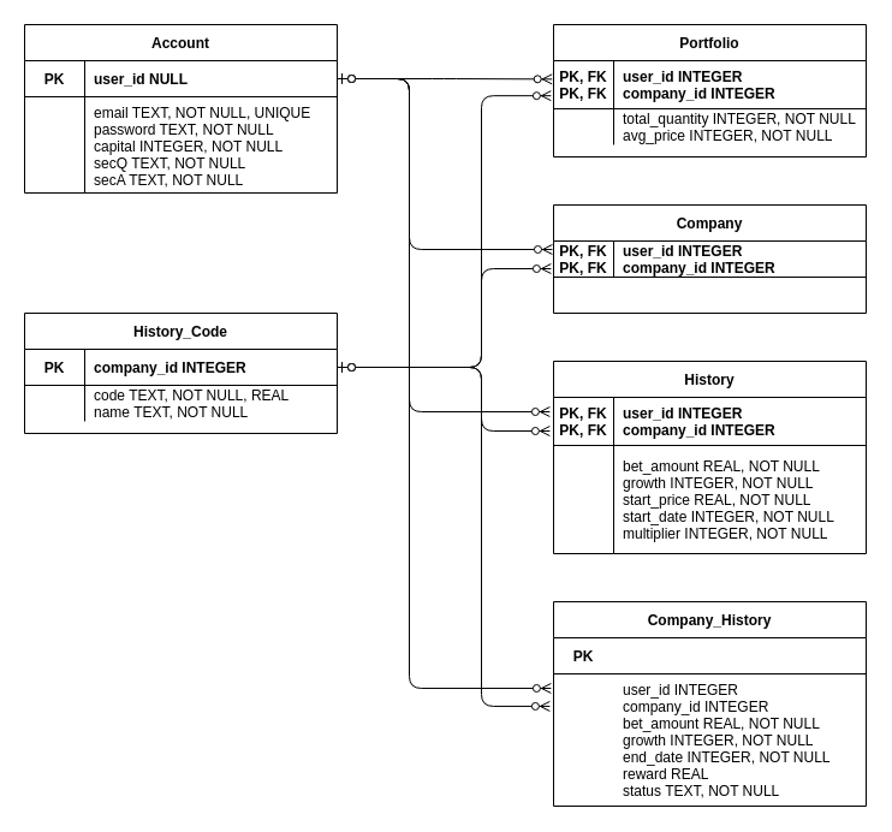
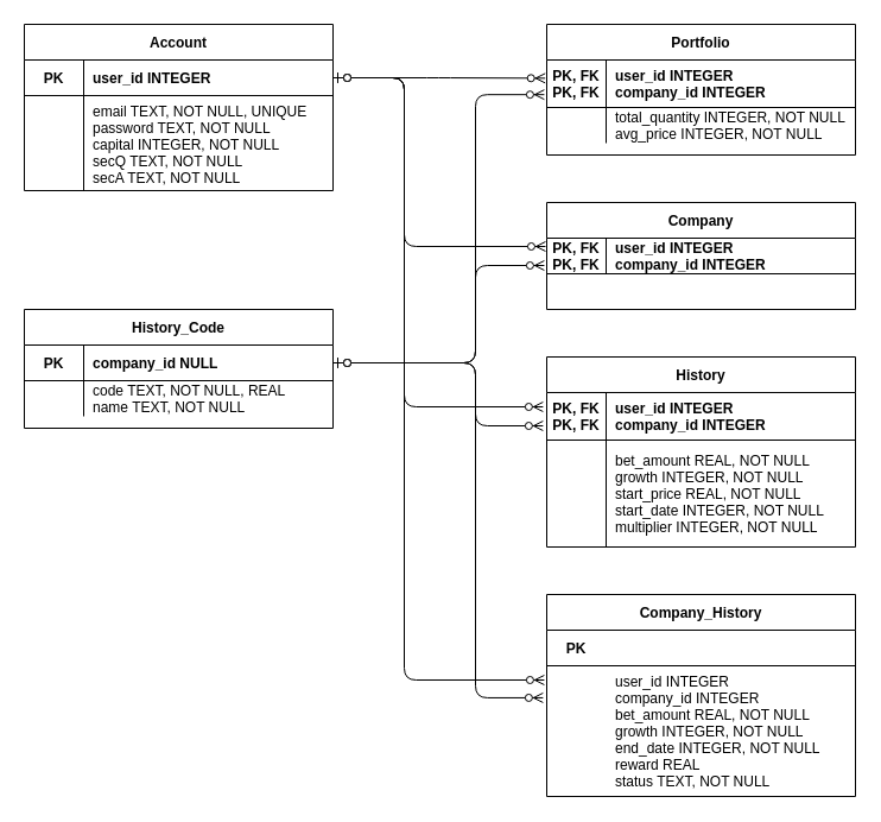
  <mxCell id="0" />
  <mxCell id="1" parent="0" />
  <mxCell id="2" value="Portfolio" style="shape=table;startSize=30;container=1;collapsible=1;childLayout=tableLayout;fixedRows=1;rowLines=0;fontStyle=1;align=center;resizeLast=1;" parent="1" vertex="1"><mxGeometry x="460" y="20" width="260" height="110" as="geometry" /></mxCell>
  <mxCell id="3" value="" style="shape=partialRectangle;collapsible=0;dropTarget=0;pointerEvents=0;fillColor=none;points=[[0,0.5],[1,0.5]];portConstraint=eastwest;top=0;left=0;right=0;bottom=1;" parent="2" vertex="1"><mxGeometry y="30" width="260" height="40" as="geometry" /></mxCell>
  <mxCell id="4" value="PK, FK&#10;PK, FK" style="shape=partialRectangle;overflow=hidden;connectable=0;fillColor=none;top=0;left=0;bottom=0;right=0;fontStyle=1;" parent="3" vertex="1"><mxGeometry width="50" height="40" as="geometry" /></mxCell>
  <mxCell id="5" value="user_id INTEGER&#10;company_id INTEGER" style="shape=partialRectangle;overflow=hidden;connectable=0;fillColor=none;top=0;left=0;bottom=0;right=0;align=left;spacingLeft=6;fontStyle=1;" parent="3" vertex="1"><mxGeometry x="50" width="210" height="40" as="geometry" /></mxCell>
  <mxCell id="6" value="" style="shape=partialRectangle;collapsible=0;dropTarget=0;pointerEvents=0;fillColor=none;points=[[0,0.5],[1,0.5]];portConstraint=eastwest;top=0;left=0;right=0;bottom=0;" parent="2" vertex="1"><mxGeometry y="70" width="260" height="30" as="geometry" /></mxCell>
  <mxCell id="7" value="" style="shape=partialRectangle;overflow=hidden;connectable=0;fillColor=none;top=0;left=0;bottom=0;right=0;" parent="6" vertex="1"><mxGeometry width="50" height="30" as="geometry" /></mxCell>
  <mxCell id="8" value="total_quantity INTEGER, NOT NULL&#10;avg_price INTEGER, NOT NULL&#10;" style="shape=partialRectangle;overflow=hidden;connectable=0;fillColor=none;top=0;left=0;bottom=0;right=0;align=left;spacingLeft=6;" parent="6" vertex="1"><mxGeometry x="50" width="210" height="30" as="geometry" /></mxCell>
  <mxCell id="9" value="" style="fontSize=12;html=1;endArrow=ERzeroToMany;startArrow=ERzeroToOne;edgeStyle=elbowEdgeStyle;exitX=1;exitY=0.5;exitDx=0;exitDy=0;entryX=-0.005;entryY=0.384;entryDx=0;entryDy=0;entryPerimeter=0;" parent="1" source="11" target="3" edge="1"><mxGeometry width="100" height="100" relative="1" as="geometry"><mxPoint x="729.22" y="85" as="sourcePoint" /><mxPoint x="640" y="179.16" as="targetPoint" /></mxGeometry></mxCell>
  <mxCell id="10" value="Account" style="shape=table;startSize=30;container=1;collapsible=1;childLayout=tableLayout;fixedRows=1;rowLines=0;fontStyle=1;align=center;resizeLast=1;" parent="1" vertex="1"><mxGeometry x="20" y="20" width="260" height="140" as="geometry" /></mxCell>
  <mxCell id="11" value="" style="shape=partialRectangle;collapsible=0;dropTarget=0;pointerEvents=0;fillColor=none;points=[[0,0.5],[1,0.5]];portConstraint=eastwest;top=0;left=0;right=0;bottom=1;" parent="10" vertex="1"><mxGeometry y="30" width="260" height="30" as="geometry" /></mxCell>
  <mxCell id="12" value="PK" style="shape=partialRectangle;overflow=hidden;connectable=0;fillColor=none;top=0;left=0;bottom=0;right=0;fontStyle=1;" parent="11" vertex="1"><mxGeometry width="50" height="30" as="geometry" /></mxCell>
- <mxCell id="13" value="user_id NULL" style="shape=partialRectangle;overflow=hidden;connectable=0;fillColor=none;top=0;left=0;bottom=0;right=0;align=left;spacingLeft=6;fontStyle=1;" parent="11" vertex="1"><mxGeometry x="50" width="210" height="30" as="geometry" /></mxCell>
+ <mxCell id="13" value="user_id INTEGER" style="shape=partialRectangle;overflow=hidden;connectable=0;fillColor=none;top=0;left=0;bottom=0;right=0;align=left;spacingLeft=6;fontStyle=1;" parent="11" vertex="1"><mxGeometry x="50" width="210" height="30" as="geometry" /></mxCell>
  <mxCell id="14" value="" style="shape=partialRectangle;collapsible=0;dropTarget=0;pointerEvents=0;fillColor=none;points=[[0,0.5],[1,0.5]];portConstraint=eastwest;top=0;left=0;right=0;bottom=0;" parent="10" vertex="1"><mxGeometry y="60" width="260" height="80" as="geometry" /></mxCell>
  <mxCell id="15" value="" style="shape=partialRectangle;overflow=hidden;connectable=0;fillColor=none;top=0;left=0;bottom=0;right=0;" parent="14" vertex="1"><mxGeometry width="50" height="80" as="geometry" /></mxCell>
  <mxCell id="16" value="email TEXT, NOT NULL, UNIQUE&#10;password TEXT, NOT NULL&#10;capital INTEGER, NOT NULL&#10;secQ TEXT, NOT NULL&#10;secA TEXT, NOT NULL&#10;" style="shape=partialRectangle;overflow=hidden;connectable=0;fillColor=none;top=0;left=0;bottom=0;right=0;align=left;spacingLeft=6;verticalAlign=top;" parent="14" vertex="1"><mxGeometry x="50" width="210" height="80" as="geometry" /></mxCell>
  <mxCell id="17" value="History_Code" style="shape=table;startSize=30;container=1;collapsible=1;childLayout=tableLayout;fixedRows=1;rowLines=0;fontStyle=1;align=center;resizeLast=1;" parent="1" vertex="1"><mxGeometry x="20" y="260" width="260" height="100" as="geometry" /></mxCell>
  <mxCell id="18" value="" style="shape=partialRectangle;collapsible=0;dropTarget=0;pointerEvents=0;fillColor=none;points=[[0,0.5],[1,0.5]];portConstraint=eastwest;top=0;left=0;right=0;bottom=1;" parent="17" vertex="1"><mxGeometry y="30" width="260" height="30" as="geometry" /></mxCell>
  <mxCell id="19" value="PK" style="shape=partialRectangle;overflow=hidden;connectable=0;fillColor=none;top=0;left=0;bottom=0;right=0;fontStyle=1;" parent="18" vertex="1"><mxGeometry width="50" height="30" as="geometry" /></mxCell>
- <mxCell id="20" value="company_id INTEGER" style="shape=partialRectangle;overflow=hidden;connectable=0;fillColor=none;top=0;left=0;bottom=0;right=0;align=left;spacingLeft=6;fontStyle=1;" parent="18" vertex="1"><mxGeometry x="50" width="210" height="30" as="geometry" /></mxCell>
+ <mxCell id="20" value="company_id NULL" style="shape=partialRectangle;overflow=hidden;connectable=0;fillColor=none;top=0;left=0;bottom=0;right=0;align=left;spacingLeft=6;fontStyle=1;" parent="18" vertex="1"><mxGeometry x="50" width="210" height="30" as="geometry" /></mxCell>
  <mxCell id="21" value="" style="shape=partialRectangle;collapsible=0;dropTarget=0;pointerEvents=0;fillColor=none;points=[[0,0.5],[1,0.5]];portConstraint=eastwest;top=0;left=0;right=0;bottom=0;" parent="17" vertex="1"><mxGeometry y="60" width="260" height="30" as="geometry" /></mxCell>
  <mxCell id="22" value="" style="shape=partialRectangle;overflow=hidden;connectable=0;fillColor=none;top=0;left=0;bottom=0;right=0;" parent="21" vertex="1"><mxGeometry width="50" height="30" as="geometry" /></mxCell>
  <mxCell id="23" value="code TEXT, NOT NULL, REAL&#10;name TEXT, NOT NULL&#10;" style="shape=partialRectangle;overflow=hidden;connectable=0;fillColor=none;top=0;left=0;bottom=0;right=0;align=left;spacingLeft=6;" parent="21" vertex="1"><mxGeometry x="50" width="210" height="30" as="geometry" /></mxCell>
  <mxCell id="24" value="Company" style="shape=table;startSize=30;container=1;collapsible=1;childLayout=tableLayout;fixedRows=1;rowLines=0;fontStyle=1;align=center;resizeLast=1;" parent="1" vertex="1"><mxGeometry x="460" y="170" width="260" height="90" as="geometry" /></mxCell>
  <mxCell id="25" value="" style="shape=partialRectangle;collapsible=0;dropTarget=0;pointerEvents=0;fillColor=none;points=[[0,0.5],[1,0.5]];portConstraint=eastwest;top=0;left=0;right=0;bottom=1;" parent="24" vertex="1"><mxGeometry y="30" width="260" height="30" as="geometry" /></mxCell>
  <mxCell id="26" value="PK, FK&#10;PK, FK" style="shape=partialRectangle;overflow=hidden;connectable=0;fillColor=none;top=0;left=0;bottom=0;right=0;fontStyle=1;" parent="25" vertex="1"><mxGeometry width="50" height="30" as="geometry" /></mxCell>
  <mxCell id="27" value="user_id INTEGER&#10;company_id INTEGER" style="shape=partialRectangle;overflow=hidden;connectable=0;fillColor=none;top=0;left=0;bottom=0;right=0;align=left;spacingLeft=6;fontStyle=1;" parent="25" vertex="1"><mxGeometry x="50" width="210" height="30" as="geometry" /></mxCell>
  <mxCell id="28" value="" style="shape=partialRectangle;collapsible=0;dropTarget=0;pointerEvents=0;fillColor=none;points=[[0,0.5],[1,0.5]];portConstraint=eastwest;top=0;left=0;right=0;bottom=0;" parent="24" vertex="1"><mxGeometry y="60" width="260" height="30" as="geometry" /></mxCell>
  <mxCell id="29" value="" style="shape=partialRectangle;overflow=hidden;connectable=0;fillColor=none;top=0;left=0;bottom=0;right=0;" parent="28" vertex="1"><mxGeometry width="50" height="30" as="geometry" /></mxCell>
  <mxCell id="30" value="" style="fontSize=12;html=1;endArrow=ERzeroToMany;startArrow=ERzeroToOne;edgeStyle=elbowEdgeStyle;exitX=1;exitY=0.5;exitDx=0;exitDy=0;entryX=-0.004;entryY=0.233;entryDx=0;entryDy=0;entryPerimeter=0;" parent="1" source="11" target="25" edge="1"><mxGeometry width="100" height="100" relative="1" as="geometry"><mxPoint x="281.3" y="217" as="sourcePoint" /><mxPoint x="460" y="217.36" as="targetPoint" /><Array as="points"><mxPoint x="340" y="150" /></Array></mxGeometry></mxCell>
  <mxCell id="31" value="" style="fontSize=12;html=1;endArrow=ERzeroToMany;startArrow=ERzeroToOne;edgeStyle=elbowEdgeStyle;exitX=1;exitY=0.5;exitDx=0;exitDy=0;entryX=-0.012;entryY=0.3;entryDx=0;entryDy=0;entryPerimeter=0;" parent="1" source="11" target="41" edge="1"><mxGeometry width="100" height="100" relative="1" as="geometry"><mxPoint x="270" y="178" as="sourcePoint" /><mxPoint x="459" y="403" as="targetPoint" /><Array as="points"><mxPoint x="340" y="230" /></Array></mxGeometry></mxCell>
  <mxCell id="32" value="" style="fontSize=12;html=1;endArrow=ERzeroToMany;startArrow=ERzeroToOne;edgeStyle=elbowEdgeStyle;exitX=1;exitY=0.5;exitDx=0;exitDy=0;entryX=-0.008;entryY=0.729;entryDx=0;entryDy=0;entryPerimeter=0;" parent="1" source="18" target="3" edge="1"><mxGeometry width="100" height="100" relative="1" as="geometry"><mxPoint x="280" y="65" as="sourcePoint" /><mxPoint x="459" y="403" as="targetPoint" /><Array as="points"><mxPoint x="400" y="190" /></Array></mxGeometry></mxCell>
  <mxCell id="33" value="" style="fontSize=12;html=1;endArrow=ERzeroToMany;startArrow=ERzeroToOne;edgeStyle=elbowEdgeStyle;exitX=1;exitY=0.5;exitDx=0;exitDy=0;entryX=-0.008;entryY=0.767;entryDx=0;entryDy=0;entryPerimeter=0;" parent="1" target="25" edge="1"><mxGeometry width="100" height="100" relative="1" as="geometry"><mxPoint x="280" y="305" as="sourcePoint" /><mxPoint x="457.92" y="79.16" as="targetPoint" /><Array as="points"><mxPoint x="400" y="190" /></Array></mxGeometry></mxCell>
  <mxCell id="34" value="" style="fontSize=12;html=1;endArrow=ERzeroToMany;startArrow=ERzeroToOne;edgeStyle=elbowEdgeStyle;entryX=-0.012;entryY=0.7;entryDx=0;entryDy=0;entryPerimeter=0;" parent="1" source="18" target="41" edge="1"><mxGeometry width="100" height="100" relative="1" as="geometry"><mxPoint x="280" y="342" as="sourcePoint" /><mxPoint x="459" y="417" as="targetPoint" /><Array as="points"><mxPoint x="400" y="360" /></Array></mxGeometry></mxCell>
  <mxCell id="35" value="Company_History" style="shape=table;startSize=30;container=1;collapsible=1;childLayout=tableLayout;fixedRows=1;rowLines=0;fontStyle=1;align=center;resizeLast=1;" parent="1" vertex="1"><mxGeometry x="460" y="500" width="260" height="170" as="geometry" /></mxCell>
  <mxCell id="36" value="" style="shape=partialRectangle;collapsible=0;dropTarget=0;pointerEvents=0;fillColor=none;points=[[0,0.5],[1,0.5]];portConstraint=eastwest;top=0;left=0;right=0;bottom=1;" parent="35" vertex="1"><mxGeometry y="30" width="260" height="30" as="geometry" /></mxCell>
  <mxCell id="37" value="PK" style="shape=partialRectangle;overflow=hidden;connectable=0;fillColor=none;top=0;left=0;bottom=0;right=0;fontStyle=1;" parent="36" vertex="1"><mxGeometry width="50" height="30" as="geometry" /></mxCell>
  <mxCell id="38" value="" style="shape=partialRectangle;collapsible=0;dropTarget=0;pointerEvents=0;fillColor=none;points=[[0,0.5],[1,0.5]];portConstraint=eastwest;top=0;left=0;right=0;bottom=0;" parent="35" vertex="1"><mxGeometry y="60" width="260" height="110" as="geometry" /></mxCell>
  <mxCell id="39" value="user_id INTEGER&#10;company_id INTEGER&#10;bet_amount REAL, NOT NULL&#10;growth INTEGER, NOT NULL&#10;end_date INTEGER, NOT NULL&#10;reward REAL&#10;status TEXT, NOT NULL" style="shape=partialRectangle;overflow=hidden;connectable=0;fillColor=none;top=0;left=0;bottom=0;right=0;align=left;spacingLeft=6;verticalAlign=top;" parent="38" vertex="1"><mxGeometry x="50" width="210" height="110" as="geometry" /></mxCell>
  <mxCell id="40" value="History" style="shape=table;startSize=30;container=1;collapsible=1;childLayout=tableLayout;fixedRows=1;rowLines=0;fontStyle=1;align=center;resizeLast=1;" parent="1" vertex="1"><mxGeometry x="460" y="300" width="260" height="160" as="geometry" /></mxCell>
  <mxCell id="41" value="" style="shape=partialRectangle;collapsible=0;dropTarget=0;pointerEvents=0;fillColor=none;points=[[0,0.5],[1,0.5]];portConstraint=eastwest;top=0;left=0;right=0;bottom=1;" parent="40" vertex="1"><mxGeometry y="30" width="260" height="40" as="geometry" /></mxCell>
  <mxCell id="42" value="PK, FK&#10;PK, FK" style="shape=partialRectangle;overflow=hidden;connectable=0;fillColor=none;top=0;left=0;bottom=0;right=0;fontStyle=1;" parent="41" vertex="1"><mxGeometry width="50" height="40" as="geometry" /></mxCell>
  <mxCell id="43" value="user_id INTEGER&#10;company_id INTEGER" style="shape=partialRectangle;overflow=hidden;connectable=0;fillColor=none;top=0;left=0;bottom=0;right=0;align=left;spacingLeft=6;fontStyle=1;" parent="41" vertex="1"><mxGeometry x="50" width="210" height="40" as="geometry" /></mxCell>
  <mxCell id="44" value="" style="shape=partialRectangle;collapsible=0;dropTarget=0;pointerEvents=0;fillColor=none;points=[[0,0.5],[1,0.5]];portConstraint=eastwest;top=0;left=0;right=0;bottom=0;" parent="40" vertex="1"><mxGeometry y="70" width="260" height="90" as="geometry" /></mxCell>
  <mxCell id="45" value="" style="shape=partialRectangle;overflow=hidden;connectable=0;fillColor=none;top=0;left=0;bottom=0;right=0;" parent="44" vertex="1"><mxGeometry width="50" height="90" as="geometry" /></mxCell>
  <mxCell id="46" value="bet_amount REAL, NOT NULL&#10;growth INTEGER, NOT NULL&#10;start_price REAL, NOT NULL&#10;start_date INTEGER, NOT NULL&#10;multiplier INTEGER, NOT NULL" style="shape=partialRectangle;overflow=hidden;connectable=0;fillColor=none;top=0;left=0;bottom=0;right=0;align=left;spacingLeft=6;" parent="44" vertex="1"><mxGeometry x="50" width="210" height="90" as="geometry" /></mxCell>
  <mxCell id="47" value="" style="fontSize=12;html=1;endArrow=ERzeroToMany;startArrow=ERzeroToOne;edgeStyle=elbowEdgeStyle;exitX=1;exitY=0.5;exitDx=0;exitDy=0;entryX=-0.008;entryY=0.109;entryDx=0;entryDy=0;entryPerimeter=0;" parent="1" target="38" edge="1"><mxGeometry width="100" height="100" relative="1" as="geometry"><mxPoint x="280" y="65" as="sourcePoint" /><mxPoint x="456.88" y="372" as="targetPoint" /><Array as="points"><mxPoint x="340" y="230" /></Array></mxGeometry></mxCell>
  <mxCell id="48" value="" style="fontSize=12;html=1;endArrow=ERzeroToMany;startArrow=ERzeroToOne;edgeStyle=elbowEdgeStyle;entryX=-0.012;entryY=0.245;entryDx=0;entryDy=0;entryPerimeter=0;" parent="1" target="38" edge="1"><mxGeometry width="100" height="100" relative="1" as="geometry"><mxPoint x="280" y="305" as="sourcePoint" /><mxPoint x="457" y="619" as="targetPoint" /><Array as="points"><mxPoint x="400" y="360" /></Array></mxGeometry></mxCell>
